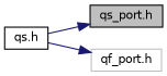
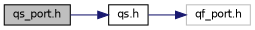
  digraph {
    rankdir=LR
    node [color=black fillcolor=white fontname=Helvetica fontsize=10 shape=record style=filled]
    edge [color=midnightblue fontname=Helvetica fontsize=10 labelfontname=Helvetica labelfontsize=10 style=solid]
    n1 [fillcolor=grey75 fontcolor=black height=0.2 label="qs_port.h" width=0.4]
    n2 [height=0.2 label="qs.h" width=0.4]
    n3 [color=grey75 height=0.2 label="qf_port.h" width=0.4]
-   n2 -> n1
+   n1 -> n2
    n2 -> n3
  }
